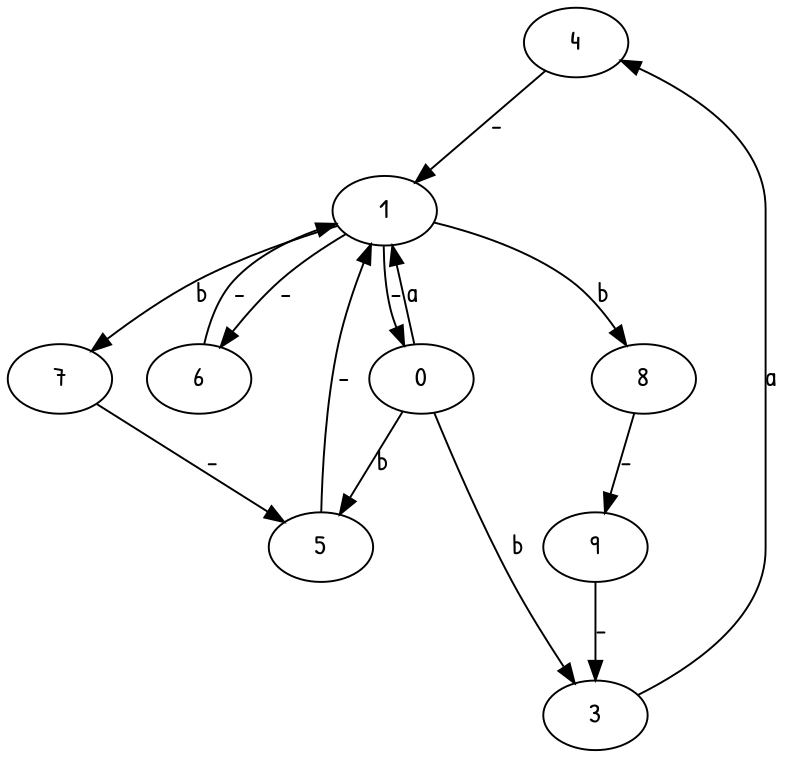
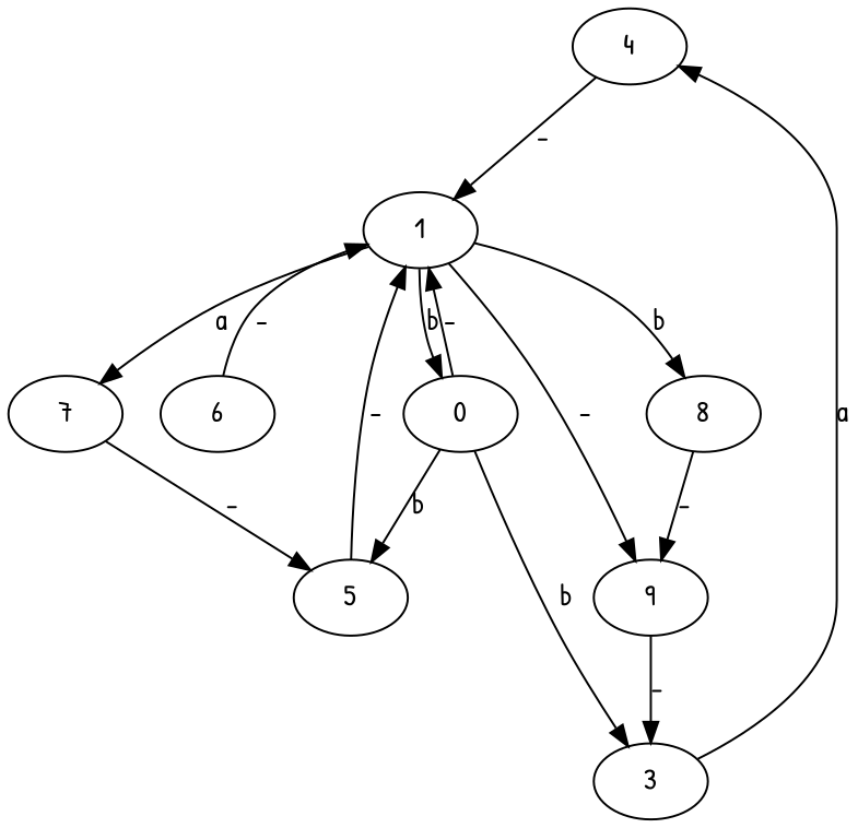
  digraph {
    fontname="Patrick Hand"
    node [fontname="Patrick Hand"]
    edge [fontname="Patrick Hand"]
    n1 [label=4]
    n2 [label=1]
    n3 [label=0]
    n4 [label=7]
    n5 [label=6]
    n6 [label=8]
    n7 [label=3]
    n8 [label=5]
    n9 [label=9]
    n1 -> n2 [label="-"]
-   n2 -> n3 [label="-"]
-   n2 -> n4 [label=b]
-   n2 -> n5 [label="-"]
+   n2 -> n3 [label=b]
+   n2 -> n4 [label=a]
+   n2 -> n9 [label="-"]
    n2 -> n6 [label=b]
-   n3 -> n2 [label=a]
+   n3 -> n2 [label="-"]
    n3 -> n7 [label=b]
    n3 -> n8 [label=b]
    n4 -> n8 [label="-"]
    n5 -> n2 [label="-"]
    n6 -> n9 [label="-"]
    n7 -> n1 [label=a]
    n8 -> n2 [label="-"]
    n9 -> n7 [label="-"]
  }
